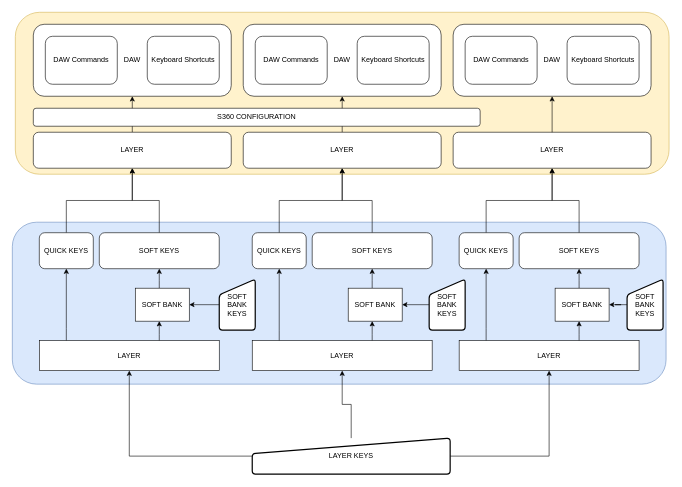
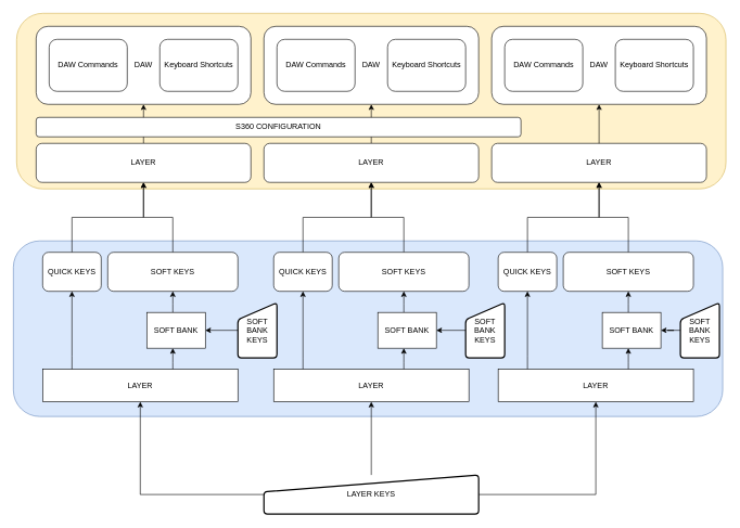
  <mxCell id="0" />
  <mxCell id="1" parent="0" />
  <mxCell id="2" value="" style="rounded=1;whiteSpace=wrap;html=1;fillColor=#dae8fc;strokeColor=#6c8ebf;" vertex="1" parent="1"><mxGeometry x="20" y="370" width="1090" height="270" as="geometry" /></mxCell>
  <mxCell id="3" value="" style="rounded=1;whiteSpace=wrap;html=1;fillColor=#fff2cc;strokeColor=#d6b656;" vertex="1" parent="1"><mxGeometry x="25" y="20" width="1090" height="270" as="geometry" /></mxCell>
  <mxCell id="4" style="edgeStyle=orthogonalEdgeStyle;rounded=0;orthogonalLoop=1;jettySize=auto;html=1;" edge="1" parent="1" source="6" target="13"><mxGeometry relative="1" as="geometry"><Array as="points"><mxPoint x="265" y="557.5" /><mxPoint x="265" y="557.5" /></Array></mxGeometry></mxCell>
  <mxCell id="5" style="edgeStyle=orthogonalEdgeStyle;rounded=0;orthogonalLoop=1;jettySize=auto;html=1;" edge="1" parent="1" source="6" target="25"><mxGeometry relative="1" as="geometry"><Array as="points"><mxPoint x="110" y="547.5" /><mxPoint x="110" y="547.5" /></Array></mxGeometry></mxCell>
  <mxCell id="6" value="LAYER" style="rounded=0;whiteSpace=wrap;html=1;sketch=0;" vertex="1" parent="1"><mxGeometry x="65" y="567.5" width="300" height="50" as="geometry" /></mxCell>
  <mxCell id="7" value="DAW" style="rounded=1;whiteSpace=wrap;html=1;" vertex="1" parent="1"><mxGeometry x="55" y="40" width="330" height="120" as="geometry" /></mxCell>
  <mxCell id="8" style="edgeStyle=orthogonalEdgeStyle;rounded=0;orthogonalLoop=1;jettySize=auto;html=1;" edge="1" parent="1" source="11" target="6"><mxGeometry relative="1" as="geometry" /></mxCell>
  <mxCell id="9" style="edgeStyle=orthogonalEdgeStyle;rounded=0;orthogonalLoop=1;jettySize=auto;html=1;" edge="1" parent="1" source="11" target="34"><mxGeometry relative="1" as="geometry" /></mxCell>
  <mxCell id="10" style="edgeStyle=orthogonalEdgeStyle;rounded=0;orthogonalLoop=1;jettySize=auto;html=1;" edge="1" parent="1" source="11" target="43"><mxGeometry relative="1" as="geometry" /></mxCell>
- <mxCell id="11" value="LAYER KEYS" style="html=1;strokeWidth=2;shape=manualInput;whiteSpace=wrap;rounded=1;size=26;arcSize=11;" vertex="1" parent="1"><mxGeometry x="420" y="730" width="330" height="60" as="geometry" /></mxCell>
+ <mxCell id="11" value="LAYER KEYS" style="html=1;strokeWidth=2;shape=manualInput;whiteSpace=wrap;rounded=1;size=26;arcSize=11;" vertex="1" parent="1"><mxGeometry x="405" y="730" width="330" height="60" as="geometry" /></mxCell>
  <mxCell id="12" style="edgeStyle=orthogonalEdgeStyle;rounded=0;orthogonalLoop=1;jettySize=auto;html=1;" edge="1" parent="1" source="13" target="31"><mxGeometry relative="1" as="geometry"><Array as="points"><mxPoint x="265" y="467.5" /><mxPoint x="265" y="467.5" /></Array></mxGeometry></mxCell>
  <mxCell id="13" value="SOFT BANK" style="rounded=0;whiteSpace=wrap;html=1;glass=0;sketch=0;" vertex="1" parent="1"><mxGeometry x="225" y="480" width="90" height="55" as="geometry" /></mxCell>
  <mxCell id="14" style="edgeStyle=orthogonalEdgeStyle;rounded=0;orthogonalLoop=1;jettySize=auto;html=1;" edge="1" parent="1" source="50" target="13"><mxGeometry relative="1" as="geometry" /></mxCell>
  <mxCell id="15" value="DAW Commands" style="rounded=1;whiteSpace=wrap;html=1;" vertex="1" parent="1"><mxGeometry x="75" y="60" width="120" height="80" as="geometry" /></mxCell>
  <mxCell id="16" value="Keyboard Shortcuts" style="rounded=1;whiteSpace=wrap;html=1;" vertex="1" parent="1"><mxGeometry x="245" y="60" width="120" height="80" as="geometry" /></mxCell>
  <mxCell id="17" value="DAW" style="rounded=1;whiteSpace=wrap;html=1;" vertex="1" parent="1"><mxGeometry x="405" y="40" width="330" height="120" as="geometry" /></mxCell>
  <mxCell id="18" value="DAW Commands" style="rounded=1;whiteSpace=wrap;html=1;" vertex="1" parent="1"><mxGeometry x="425" y="60" width="120" height="80" as="geometry" /></mxCell>
  <mxCell id="19" value="Keyboard Shortcuts" style="rounded=1;whiteSpace=wrap;html=1;" vertex="1" parent="1"><mxGeometry x="595" y="60" width="120" height="80" as="geometry" /></mxCell>
  <mxCell id="20" value="LAYER" style="rounded=1;whiteSpace=wrap;html=1;" vertex="1" parent="1"><mxGeometry x="755" y="220" width="330" height="60" as="geometry" /></mxCell>
  <mxCell id="21" value="DAW" style="rounded=1;whiteSpace=wrap;html=1;" vertex="1" parent="1"><mxGeometry x="755" y="40" width="330" height="120" as="geometry" /></mxCell>
  <mxCell id="22" value="DAW Commands" style="rounded=1;whiteSpace=wrap;html=1;" vertex="1" parent="1"><mxGeometry x="775" y="60" width="120" height="80" as="geometry" /></mxCell>
  <mxCell id="23" value="Keyboard Shortcuts" style="rounded=1;whiteSpace=wrap;html=1;" vertex="1" parent="1"><mxGeometry x="945" y="60" width="120" height="80" as="geometry" /></mxCell>
  <mxCell id="24" style="edgeStyle=orthogonalEdgeStyle;rounded=0;orthogonalLoop=1;jettySize=auto;html=1;" edge="1" parent="1" source="25" target="29"><mxGeometry relative="1" as="geometry" /></mxCell>
  <mxCell id="25" value="QUICK KEYS" style="rounded=1;whiteSpace=wrap;html=1;" vertex="1" parent="1"><mxGeometry x="65" y="387.5" width="90" height="60" as="geometry" /></mxCell>
  <mxCell id="26" style="edgeStyle=orthogonalEdgeStyle;rounded=0;orthogonalLoop=1;jettySize=auto;html=1;" edge="1" parent="1" source="27" target="17"><mxGeometry relative="1" as="geometry" /></mxCell>
  <mxCell id="27" value="LAYER" style="rounded=1;whiteSpace=wrap;html=1;" vertex="1" parent="1"><mxGeometry x="405" y="220" width="330" height="60" as="geometry" /></mxCell>
  <mxCell id="28" style="edgeStyle=orthogonalEdgeStyle;rounded=0;orthogonalLoop=1;jettySize=auto;html=1;" edge="1" parent="1" source="29" target="7"><mxGeometry relative="1" as="geometry" /></mxCell>
  <mxCell id="29" value="LAYER" style="rounded=1;whiteSpace=wrap;html=1;" vertex="1" parent="1"><mxGeometry x="55" y="220" width="330" height="60" as="geometry" /></mxCell>
  <mxCell id="30" style="edgeStyle=orthogonalEdgeStyle;rounded=0;orthogonalLoop=1;jettySize=auto;html=1;" edge="1" parent="1" source="31" target="29"><mxGeometry relative="1" as="geometry" /></mxCell>
  <mxCell id="31" value="SOFT KEYS" style="rounded=1;whiteSpace=wrap;html=1;" vertex="1" parent="1"><mxGeometry x="165" y="387.5" width="200" height="60" as="geometry" /></mxCell>
  <mxCell id="32" style="edgeStyle=orthogonalEdgeStyle;rounded=0;orthogonalLoop=1;jettySize=auto;html=1;" edge="1" source="34" target="36" parent="1"><mxGeometry relative="1" as="geometry"><Array as="points"><mxPoint x="620" y="557.5" /><mxPoint x="620" y="557.5" /></Array></mxGeometry></mxCell>
  <mxCell id="33" style="edgeStyle=orthogonalEdgeStyle;rounded=0;orthogonalLoop=1;jettySize=auto;html=1;startArrow=none;" edge="1" source="34" target="38" parent="1"><mxGeometry relative="1" as="geometry"><Array as="points"><mxPoint x="465" y="550" /><mxPoint x="465" y="550" /></Array></mxGeometry></mxCell>
  <mxCell id="34" value="LAYER" style="rounded=0;whiteSpace=wrap;html=1;sketch=0;" vertex="1" parent="1"><mxGeometry x="420" y="567.5" width="300" height="50" as="geometry" /></mxCell>
  <mxCell id="35" style="edgeStyle=orthogonalEdgeStyle;rounded=0;orthogonalLoop=1;jettySize=auto;html=1;" edge="1" source="36" target="40" parent="1"><mxGeometry relative="1" as="geometry"><Array as="points"><mxPoint x="620" y="467.5" /><mxPoint x="620" y="467.5" /></Array></mxGeometry></mxCell>
  <mxCell id="36" value="SOFT BANK" style="rounded=0;whiteSpace=wrap;html=1;glass=0;sketch=0;" vertex="1" parent="1"><mxGeometry x="580" y="480" width="90" height="55" as="geometry" /></mxCell>
  <mxCell id="37" style="edgeStyle=orthogonalEdgeStyle;rounded=0;orthogonalLoop=1;jettySize=auto;html=1;" edge="1" parent="1" source="38" target="27"><mxGeometry relative="1" as="geometry" /></mxCell>
  <mxCell id="38" value="QUICK KEYS" style="rounded=1;whiteSpace=wrap;html=1;" vertex="1" parent="1"><mxGeometry x="420" y="387.5" width="90" height="60" as="geometry" /></mxCell>
  <mxCell id="39" style="edgeStyle=orthogonalEdgeStyle;rounded=0;orthogonalLoop=1;jettySize=auto;html=1;" edge="1" parent="1" source="40" target="27"><mxGeometry relative="1" as="geometry" /></mxCell>
  <mxCell id="40" value="SOFT KEYS" style="rounded=1;whiteSpace=wrap;html=1;" vertex="1" parent="1"><mxGeometry x="520" y="387.5" width="200" height="60" as="geometry" /></mxCell>
  <mxCell id="41" style="edgeStyle=orthogonalEdgeStyle;rounded=0;orthogonalLoop=1;jettySize=auto;html=1;" edge="1" source="43" target="45" parent="1"><mxGeometry relative="1" as="geometry"><Array as="points"><mxPoint x="965" y="557.5" /><mxPoint x="965" y="557.5" /></Array></mxGeometry></mxCell>
  <mxCell id="42" style="edgeStyle=orthogonalEdgeStyle;rounded=0;orthogonalLoop=1;jettySize=auto;html=1;" edge="1" source="43" target="47" parent="1"><mxGeometry relative="1" as="geometry"><Array as="points"><mxPoint x="810" y="547.5" /><mxPoint x="810" y="547.5" /></Array></mxGeometry></mxCell>
  <mxCell id="43" value="LAYER" style="rounded=0;whiteSpace=wrap;html=1;sketch=0;" vertex="1" parent="1"><mxGeometry x="765" y="567.5" width="300" height="50" as="geometry" /></mxCell>
  <mxCell id="44" style="edgeStyle=orthogonalEdgeStyle;rounded=0;orthogonalLoop=1;jettySize=auto;html=1;" edge="1" source="45" target="49" parent="1"><mxGeometry relative="1" as="geometry"><Array as="points"><mxPoint x="965" y="467.5" /><mxPoint x="965" y="467.5" /></Array></mxGeometry></mxCell>
  <mxCell id="45" value="SOFT BANK" style="rounded=0;whiteSpace=wrap;html=1;glass=0;sketch=0;" vertex="1" parent="1"><mxGeometry x="925" y="480" width="90" height="55" as="geometry" /></mxCell>
  <mxCell id="46" style="edgeStyle=orthogonalEdgeStyle;rounded=0;orthogonalLoop=1;jettySize=auto;html=1;" edge="1" parent="1" source="47" target="20"><mxGeometry relative="1" as="geometry" /></mxCell>
  <mxCell id="47" value="QUICK KEYS" style="rounded=1;whiteSpace=wrap;html=1;" vertex="1" parent="1"><mxGeometry x="765" y="387.5" width="90" height="60" as="geometry" /></mxCell>
  <mxCell id="48" style="edgeStyle=orthogonalEdgeStyle;rounded=0;orthogonalLoop=1;jettySize=auto;html=1;" edge="1" parent="1" source="49" target="20"><mxGeometry relative="1" as="geometry" /></mxCell>
  <mxCell id="49" value="SOFT KEYS" style="rounded=1;whiteSpace=wrap;html=1;" vertex="1" parent="1"><mxGeometry x="865" y="387.5" width="200" height="60" as="geometry" /></mxCell>
  <mxCell id="50" value="SOFT BANK KEYS" style="html=1;strokeWidth=2;shape=manualInput;whiteSpace=wrap;rounded=1;size=26;arcSize=11;" vertex="1" parent="1"><mxGeometry x="365" y="465" width="60" height="85" as="geometry" /></mxCell>
  <mxCell id="51" style="edgeStyle=orthogonalEdgeStyle;rounded=0;orthogonalLoop=1;jettySize=auto;html=1;" edge="1" parent="1" source="52" target="36"><mxGeometry relative="1" as="geometry" /></mxCell>
  <mxCell id="52" value="SOFT BANK KEYS" style="html=1;strokeWidth=2;shape=manualInput;whiteSpace=wrap;rounded=1;size=26;arcSize=11;" vertex="1" parent="1"><mxGeometry x="715" y="465" width="60" height="85" as="geometry" /></mxCell>
  <mxCell id="53" style="edgeStyle=orthogonalEdgeStyle;rounded=0;orthogonalLoop=1;jettySize=auto;html=1;" edge="1" parent="1" source="54" target="45"><mxGeometry relative="1" as="geometry" /></mxCell>
  <mxCell id="54" value="SOFT BANK KEYS" style="html=1;strokeWidth=2;shape=manualInput;whiteSpace=wrap;rounded=1;size=26;arcSize=11;" vertex="1" parent="1"><mxGeometry x="1045" y="465" width="60" height="85" as="geometry" /></mxCell>
  <mxCell id="55" style="edgeStyle=orthogonalEdgeStyle;rounded=0;orthogonalLoop=1;jettySize=auto;html=1;" edge="1" parent="1" source="20" target="21"><mxGeometry relative="1" as="geometry" /></mxCell>
  <mxCell id="56" value="S360 CONFIGURATION" style="rounded=1;whiteSpace=wrap;html=1;" vertex="1" parent="1"><mxGeometry x="55" y="180" width="745" height="30" as="geometry" /></mxCell>
